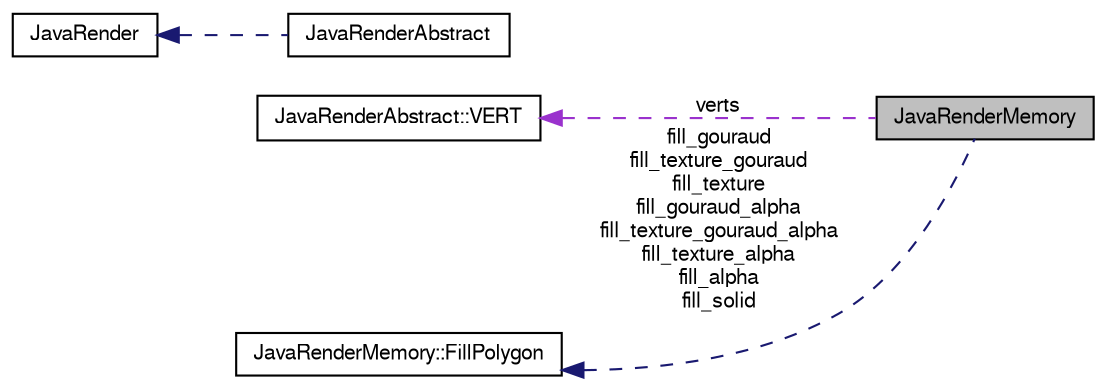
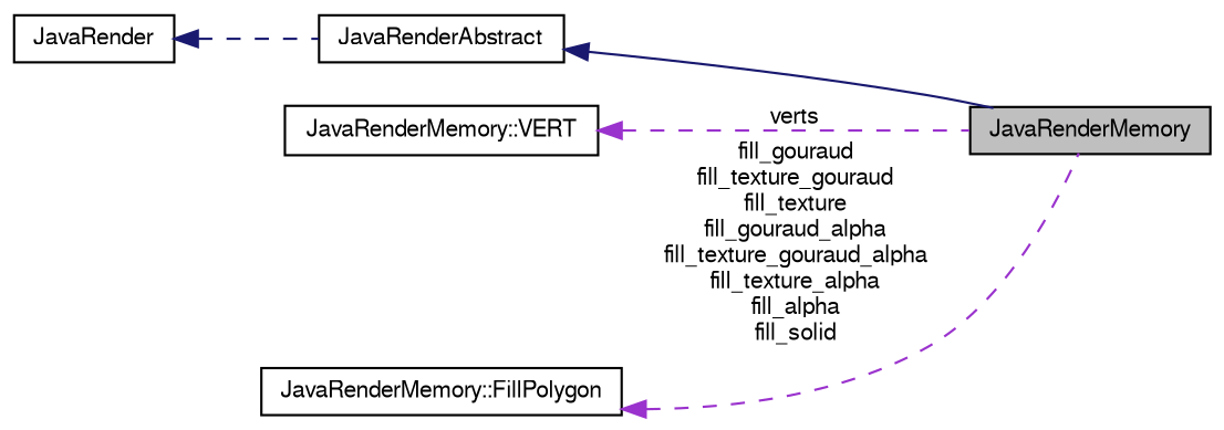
  digraph {
    rankdir=LR
    node [color=black fontname=FreeSans fontsize=10 shape=record]
    edge [color=midnightblue dir=back fontname=FreeSans fontsize=10 labelfontname=FreeSans labelfontsize=10 style=dashed]
    n1 [fillcolor=grey75 fontcolor=black height=0.2 label=JavaRenderMemory style=filled width=0.4]
    n2 [height=0.2 label=JavaRenderAbstract width=0.4]
    n3 [height=0.2 label=JavaRender width=0.4]
-   n4 [height=0.2 label="JavaRenderAbstract::VERT" width=0.4]
+   n4 [height=0.2 label="JavaRenderMemory::VERT" width=0.4]
    n5 [height=0.2 label="JavaRenderMemory::FillPolygon" width=0.4]
+   n2 -> n1 [style=solid]
    n3 -> n2
    n4 -> n1 [color=darkorchid3 label=verts]
-   n5 -> n1 [label="fill_gouraud\nfill_texture_gouraud\nfill_texture\nfill_gouraud_alpha\nfill_texture_gouraud_alpha\nfill_texture_alpha\nfill_alpha\nfill_solid"]
+   n5 -> n1 [color=darkorchid3 label="fill_gouraud\nfill_texture_gouraud\nfill_texture\nfill_gouraud_alpha\nfill_texture_gouraud_alpha\nfill_texture_alpha\nfill_alpha\nfill_solid"]
  }
